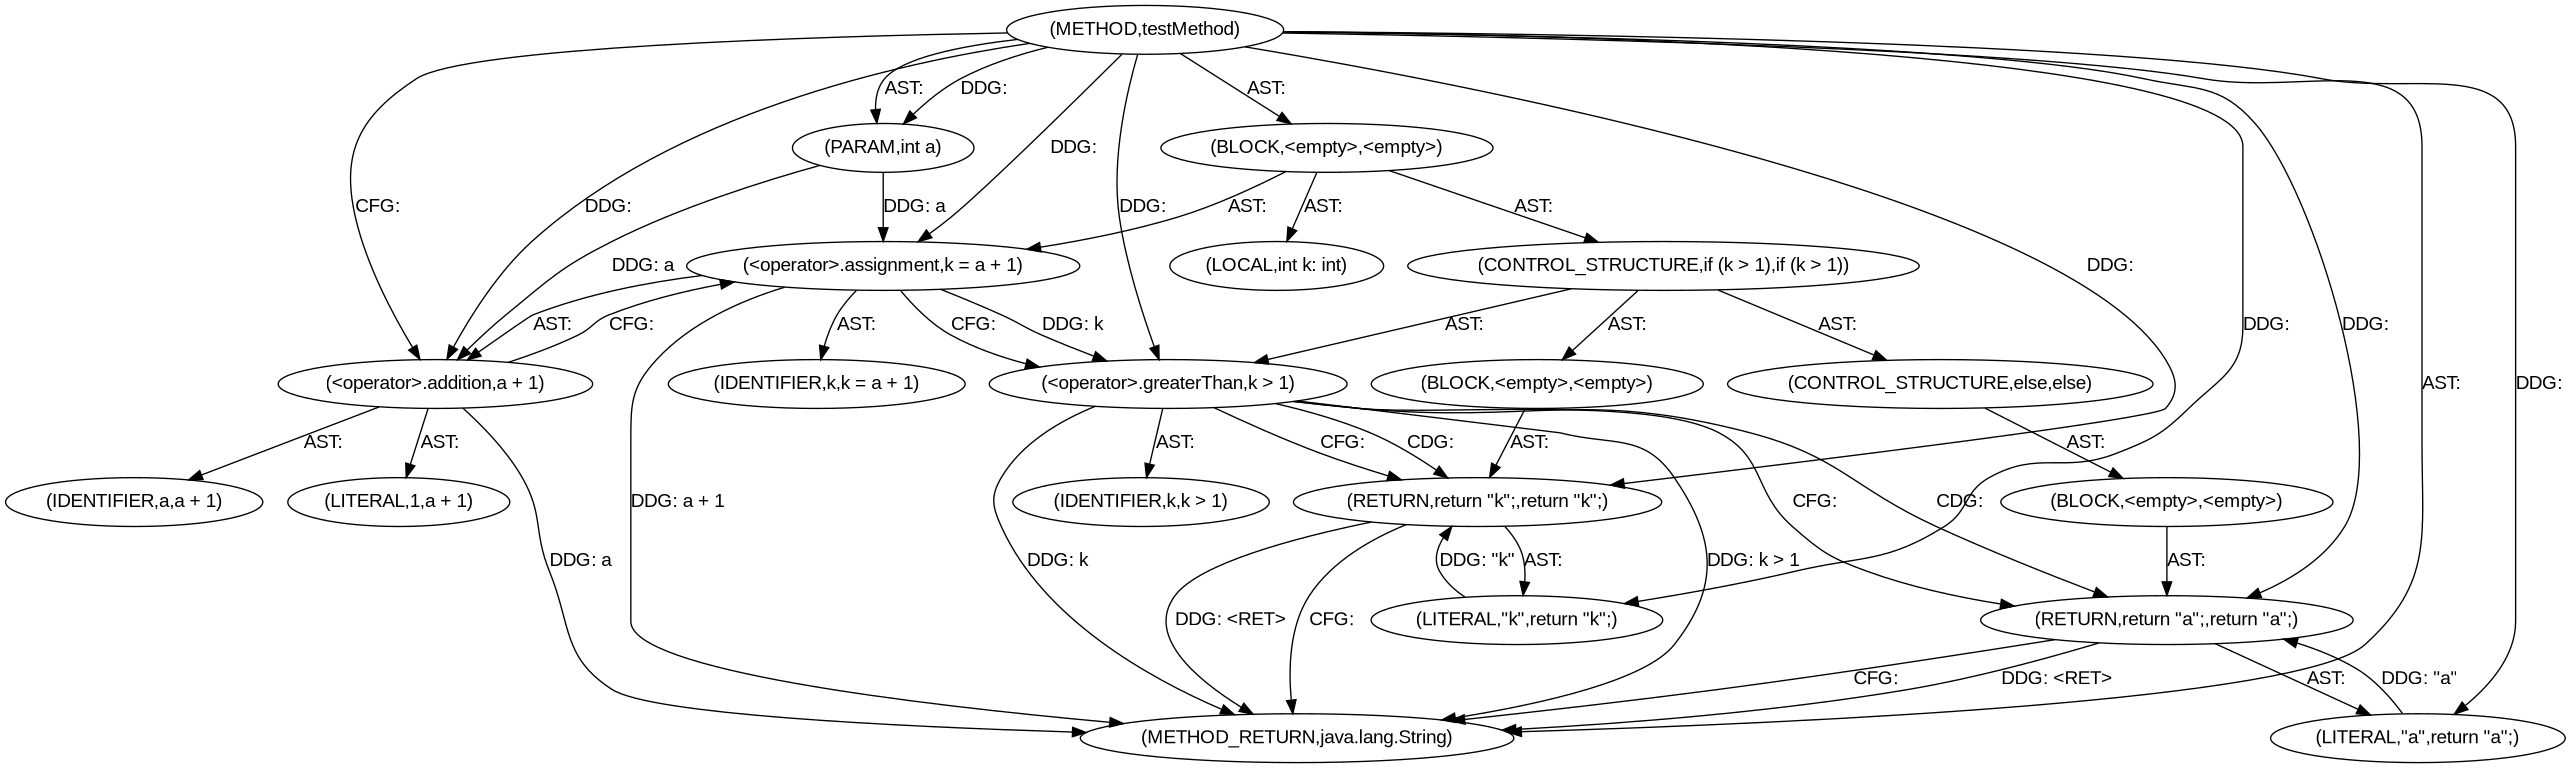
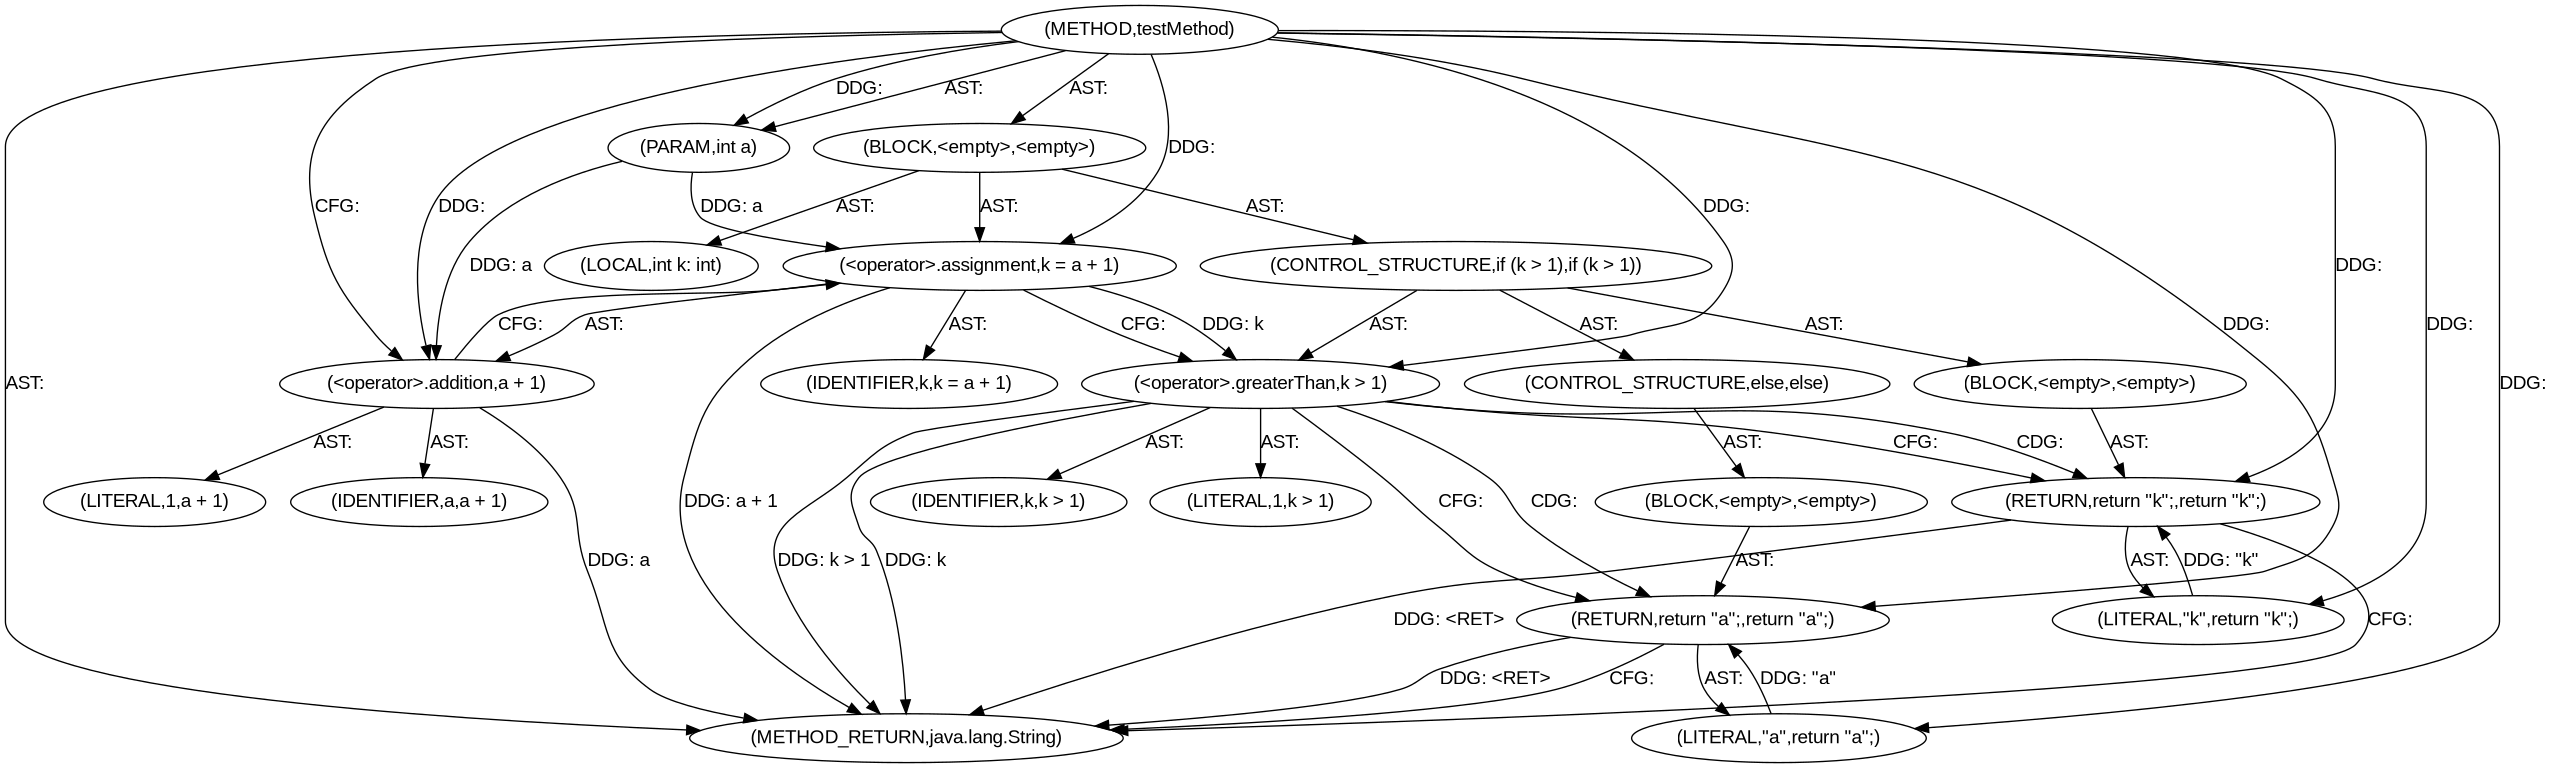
  digraph {
    fontname="Liberation Sans"
    node [fontname="Liberation Sans"]
    edge [fontname="Liberation Sans"]
    n1 [label="(METHOD,testMethod)"]
    n2 [label="(PARAM,int a)"]
    n3 [label="(BLOCK,<empty>,<empty>)"]
    n4 [label="(<operator>.assignment,k = a + 1)"]
    n5 [label="(<operator>.addition,a + 1)"]
    n6 [label="(<operator>.greaterThan,k > 1)"]
    n7 [label="(RETURN,return \"k\";,return \"k\";)"]
    n8 [label="(LITERAL,\"k\",return \"k\";)"]
    n9 [label="(RETURN,return \"a\";,return \"a\";)"]
    n10 [label="(LITERAL,\"a\",return \"a\";)"]
    n11 [label="(METHOD_RETURN,java.lang.String)"]
    n12 [label="(LOCAL,int k: int)"]
    n13 [label="(CONTROL_STRUCTURE,if (k > 1),if (k > 1))"]
    n14 [label="(IDENTIFIER,k,k = a + 1)"]
    n15 [label="(IDENTIFIER,a,a + 1)"]
    n16 [label="(LITERAL,1,a + 1)"]
    n17 [label="(IDENTIFIER,k,k > 1)"]
+   n18 [label="(LITERAL,1,k > 1)"]
    n19 [label="(BLOCK,<empty>,<empty>)"]
    n20 [label="(CONTROL_STRUCTURE,else,else)"]
    n21 [label="(BLOCK,<empty>,<empty>)"]
    n1 -> n2 [label="AST: "]
    n1 -> n2 [label="DDG: "]
    n1 -> n3 [label="AST: "]
    n1 -> n4 [label="DDG: "]
    n1 -> n5 [label="CFG: "]
    n1 -> n5 [label="DDG: "]
    n1 -> n6 [label="DDG: "]
    n1 -> n7 [label="DDG: "]
    n1 -> n8 [label="DDG: "]
    n1 -> n9 [label="DDG: "]
    n1 -> n10 [label="DDG: "]
    n1 -> n11 [label="AST: "]
    n2 -> n4 [label="DDG: a"]
    n2 -> n5 [label="DDG: a"]
    n3 -> n4 [label="AST: "]
    n3 -> n12 [label="AST: "]
    n3 -> n13 [label="AST: "]
    n4 -> n5 [label="AST: "]
    n4 -> n6 [label="CFG: "]
    n4 -> n6 [label="DDG: k"]
    n4 -> n11 [label="DDG: a + 1"]
    n4 -> n14 [label="AST: "]
    n5 -> n4 [label="CFG: "]
    n5 -> n11 [label="DDG: a"]
    n5 -> n15 [label="AST: "]
    n5 -> n16 [label="AST: "]
    n6 -> n7 [label="CFG: "]
    n6 -> n7 [label="CDG: "]
    n6 -> n9 [label="CFG: "]
    n6 -> n9 [label="CDG: "]
    n6 -> n11 [label="DDG: k"]
    n6 -> n11 [label="DDG: k > 1"]
    n6 -> n17 [label="AST: "]
+   n6 -> n18 [label="AST: "]
    n7 -> n8 [label="AST: "]
    n7 -> n11 [label="CFG: "]
    n7 -> n11 [label="DDG: <RET>"]
    n8 -> n7 [label="DDG: \"k\""]
    n9 -> n10 [label="AST: "]
    n9 -> n11 [label="CFG: "]
    n9 -> n11 [label="DDG: <RET>"]
    n10 -> n9 [label="DDG: \"a\""]
    n13 -> n6 [label="AST: "]
    n13 -> n19 [label="AST: "]
    n13 -> n20 [label="AST: "]
    n19 -> n7 [label="AST: "]
    n20 -> n21 [label="AST: "]
    n21 -> n9 [label="AST: "]
  }
